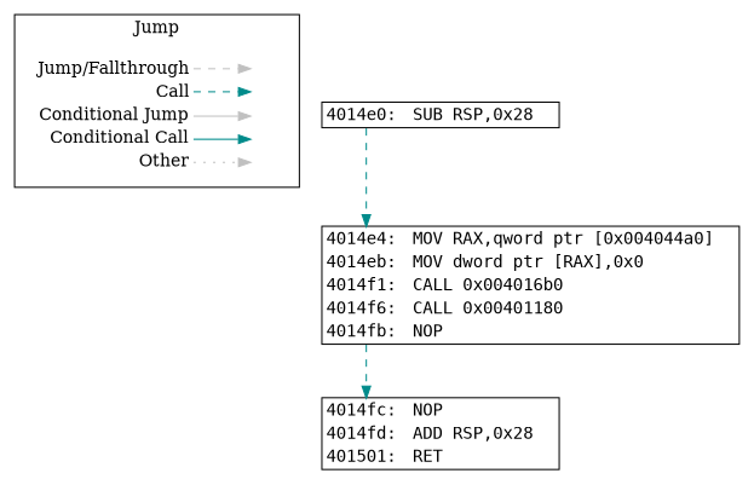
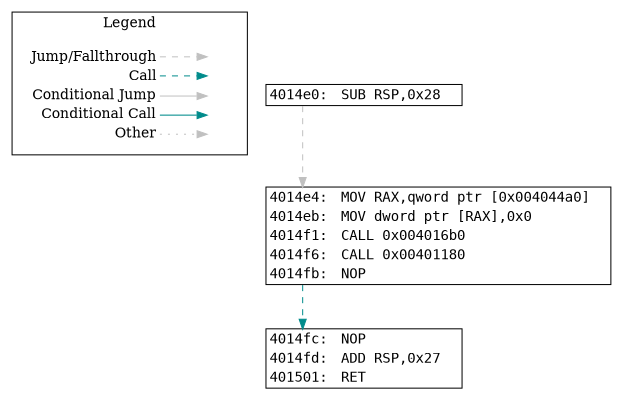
  digraph {
    newrank=true
    node [shape=plaintext]
    edge [color=gray style=dashed]
    n1 [label=<<table border="0" cellpadding="2" cellspacing="0" cellborder="0">                   <tr><td align="right" port="i1">Jump/Fallthrough</td></tr>                   <tr><td align="right" port="i2">Call</td></tr>                   <tr><td align="right" port="i3">Conditional Jump</td></tr>                   <tr><td align="right" port="i4">Conditional Call</td></tr>                   <tr><td align="right" port="i5">Other</td></tr>                </table>>]
    n2 [label=<<table border="0" cellpadding="2" cellspacing="0" cellborder="0">                    <tr><td port="i1">&nbsp;</td></tr>                    <tr><td port="i2">&nbsp;</td></tr>                    <tr><td port="i3">&nbsp;</td></tr>                    <tr><td port="i4">&nbsp;</td></tr>                    <tr><td port="i5">&nbsp;</td></tr>                 </table>>]
    n3 [label=<     <TABLE BORDER="1" CELLBORDER="0" CELLSPACING="0">       <TR>         <TD PORT="insn_4014e0" ALIGN="RIGHT"><FONT FACE="monospace">4014e0: </FONT></TD>         <TD ALIGN="LEFT"><FONT FACE="monospace">SUB RSP,0x28</FONT></TD>         <TD>&nbsp;&nbsp;&nbsp;</TD> // for spacing       </TR>     </TABLE>>]
    n4 [label=<     <TABLE BORDER="1" CELLBORDER="0" CELLSPACING="0">       <TR>         <TD PORT="insn_4014e4" ALIGN="RIGHT"><FONT FACE="monospace">4014e4: </FONT></TD>         <TD ALIGN="LEFT"><FONT FACE="monospace">MOV RAX,qword ptr [0x004044a0]</FONT></TD>         <TD>&nbsp;&nbsp;&nbsp;</TD> // for spacing       </TR>       <TR>         <TD PORT="insn_4014eb" ALIGN="RIGHT"><FONT FACE="monospace">4014eb: </FONT></TD>         <TD ALIGN="LEFT"><FONT FACE="monospace">MOV dword ptr [RAX],0x0</FONT></TD>         <TD>&nbsp;&nbsp;&nbsp;</TD> // for spacing       </TR>       <TR>         <TD PORT="insn_4014f1" ALIGN="RIGHT"><FONT FACE="monospace">4014f1: </FONT></TD>         <TD ALIGN="LEFT"><FONT FACE="monospace">CALL 0x004016b0</FONT></TD>         <TD>&nbsp;&nbsp;&nbsp;</TD> // for spacing       </TR>       <TR>         <TD PORT="insn_4014f6" ALIGN="RIGHT"><FONT FACE="monospace">4014f6: </FONT></TD>         <TD ALIGN="LEFT"><FONT FACE="monospace">CALL 0x00401180</FONT></TD>         <TD>&nbsp;&nbsp;&nbsp;</TD> // for spacing       </TR>       <TR>         <TD PORT="insn_4014fb" ALIGN="RIGHT"><FONT FACE="monospace">4014fb: </FONT></TD>         <TD ALIGN="LEFT"><FONT FACE="monospace">NOP</FONT></TD>         <TD>&nbsp;&nbsp;&nbsp;</TD> // for spacing       </TR>     </TABLE>>]
-   n5 [label=<     <TABLE BORDER="1" CELLBORDER="0" CELLSPACING="0">       <TR>         <TD PORT="insn_4014fc" ALIGN="RIGHT"><FONT FACE="monospace">4014fc: </FONT></TD>         <TD ALIGN="LEFT"><FONT FACE="monospace">NOP</FONT></TD>         <TD>&nbsp;&nbsp;&nbsp;</TD> // for spacing       </TR>       <TR>         <TD PORT="insn_4014fd" ALIGN="RIGHT"><FONT FACE="monospace">4014fd: </FONT></TD>         <TD ALIGN="LEFT"><FONT FACE="monospace">ADD RSP,0x28</FONT></TD>         <TD>&nbsp;&nbsp;&nbsp;</TD> // for spacing       </TR>       <TR>         <TD PORT="insn_401501" ALIGN="RIGHT"><FONT FACE="monospace">401501: </FONT></TD>         <TD ALIGN="LEFT"><FONT FACE="monospace">RET</FONT></TD>         <TD>&nbsp;&nbsp;&nbsp;</TD> // for spacing       </TR>     </TABLE>>]
+   n5 [label=<     <TABLE BORDER="1" CELLBORDER="0" CELLSPACING="0">       <TR>         <TD PORT="insn_4014fc" ALIGN="RIGHT"><FONT FACE="monospace">4014fc: </FONT></TD>         <TD ALIGN="LEFT"><FONT FACE="monospace">NOP</FONT></TD>         <TD>&nbsp;&nbsp;&nbsp;</TD> // for spacing       </TR>       <TR>         <TD PORT="insn_4014fd" ALIGN="RIGHT"><FONT FACE="monospace">4014fd: </FONT></TD>         <TD ALIGN="LEFT"><FONT FACE="monospace">ADD RSP,0x27</FONT></TD>         <TD>&nbsp;&nbsp;&nbsp;</TD> // for spacing       </TR>       <TR>         <TD PORT="insn_401501" ALIGN="RIGHT"><FONT FACE="monospace">401501: </FONT></TD>         <TD ALIGN="LEFT"><FONT FACE="monospace">RET</FONT></TD>         <TD>&nbsp;&nbsp;&nbsp;</TD> // for spacing       </TR>     </TABLE>>]
    subgraph cluster_1 {
-     label=Jump
+     label=Legend
      rank=same
      n1
      n2
    }
    n1 -> n2 [headport="i1:w" tailport="i1:e"]
    n1 -> n2 [color=cyan4 headport="i2:w" tailport="i2:e"]
    n1 -> n2 [headport="i3:w" tailport="i3:e" style=""]
    n1 -> n2 [color=cyan4 headport="i4:w" tailport="i4:e" style=""]
    n1 -> n2 [headport="i5:w" style=dotted tailport="i5:e"]
-   n3 -> n4 [color=cyan4 headport=insn_4014e4 tailport=insn_4014e0]
+   n3 -> n4 [headport=insn_4014e4 tailport=insn_4014e0]
    n4 -> n5 [color=cyan4 headport=insn_4014fc tailport=insn_4014fb]
  }
